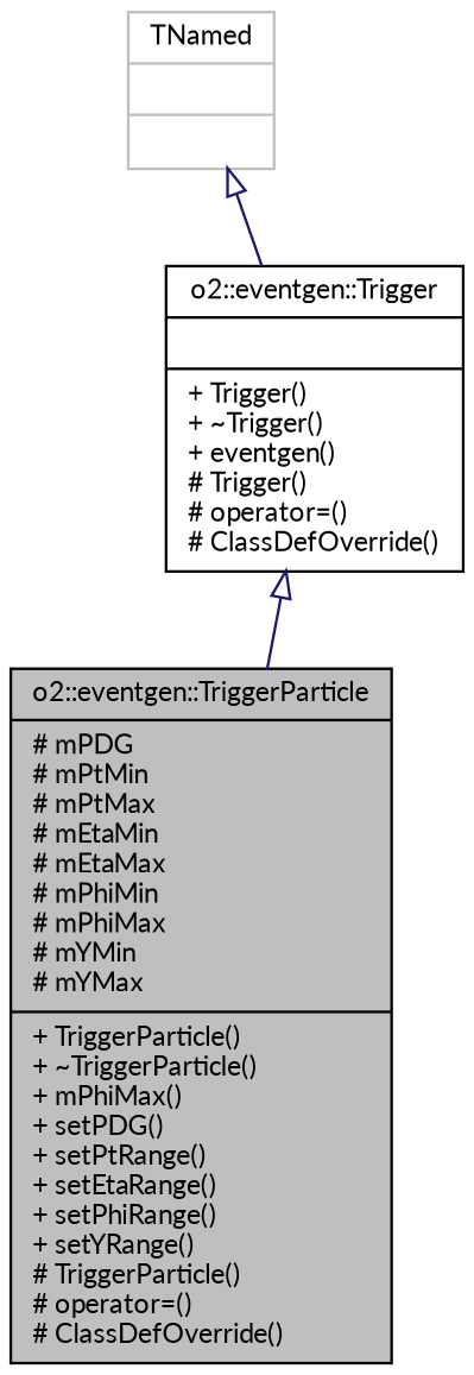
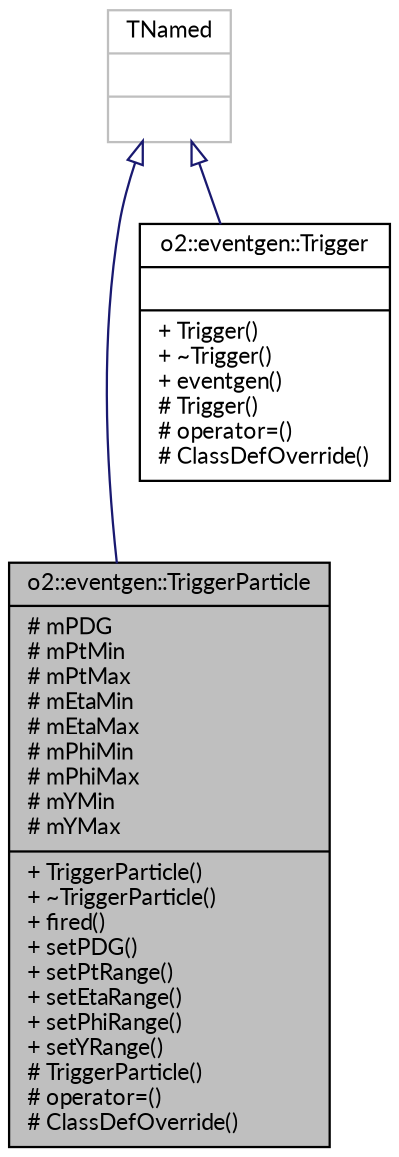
  digraph {
    fontname=Lato
    node [color=black fontname=Lato fontsize=10 shape=record]
    edge [arrowtail=onormal color=midnightblue dir=back fontname=Lato fontsize=10 labelfontname=Helvetica labelfontsize=10 style=solid]
-   n1 [fillcolor=grey75 fontcolor=black height=0.2 label="{o2::eventgen::TriggerParticle\n|# mPDG\l# mPtMin\l# mPtMax\l# mEtaMin\l# mEtaMax\l# mPhiMin\l# mPhiMax\l# mYMin\l# mYMax\l|+ TriggerParticle()\l+ ~TriggerParticle()\l+ mPhiMax()\l+ setPDG()\l+ setPtRange()\l+ setEtaRange()\l+ setPhiRange()\l+ setYRange()\l# TriggerParticle()\l# operator=()\l# ClassDefOverride()\l}" style=filled width=0.4]
+   n1 [fillcolor=grey75 fontcolor=black height=0.2 label="{o2::eventgen::TriggerParticle\n|# mPDG\l# mPtMin\l# mPtMax\l# mEtaMin\l# mEtaMax\l# mPhiMin\l# mPhiMax\l# mYMin\l# mYMax\l|+ TriggerParticle()\l+ ~TriggerParticle()\l+ fired()\l+ setPDG()\l+ setPtRange()\l+ setEtaRange()\l+ setPhiRange()\l+ setYRange()\l# TriggerParticle()\l# operator=()\l# ClassDefOverride()\l}" style=filled width=0.4]
    n2 [height=0.2 label="{o2::eventgen::Trigger\n||+ Trigger()\l+ ~Trigger()\l+ eventgen()\l# Trigger()\l# operator=()\l# ClassDefOverride()\l}" width=0.4]
    n3 [color=grey75 height=0.2 label="{TNamed\n||}" width=0.4]
-   n2 -> n1
+   n3 -> n1
    n3 -> n2
  }
